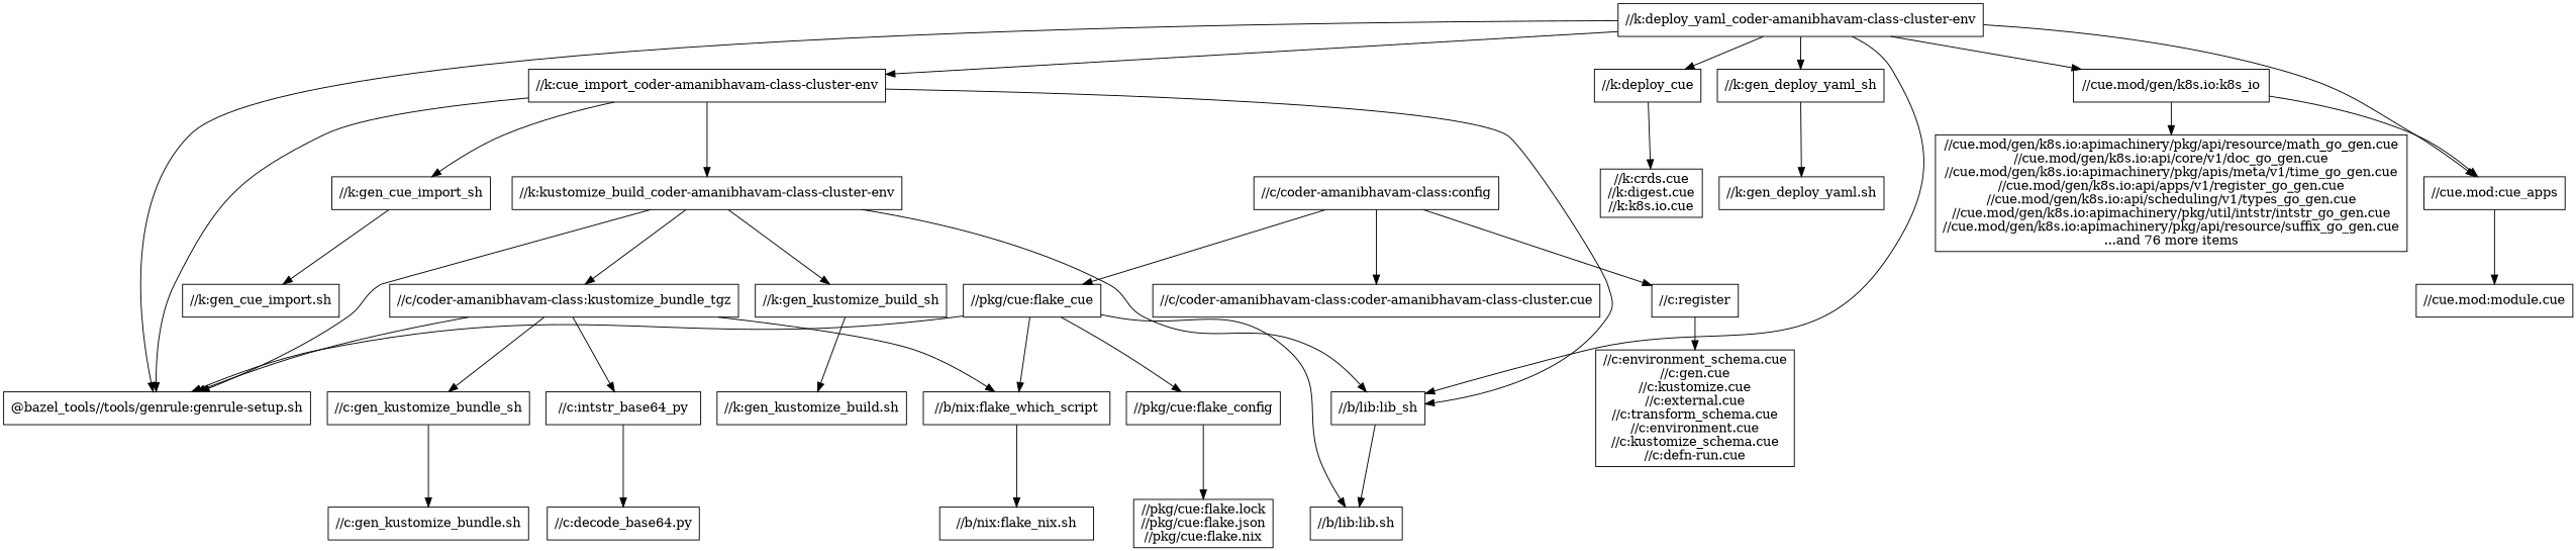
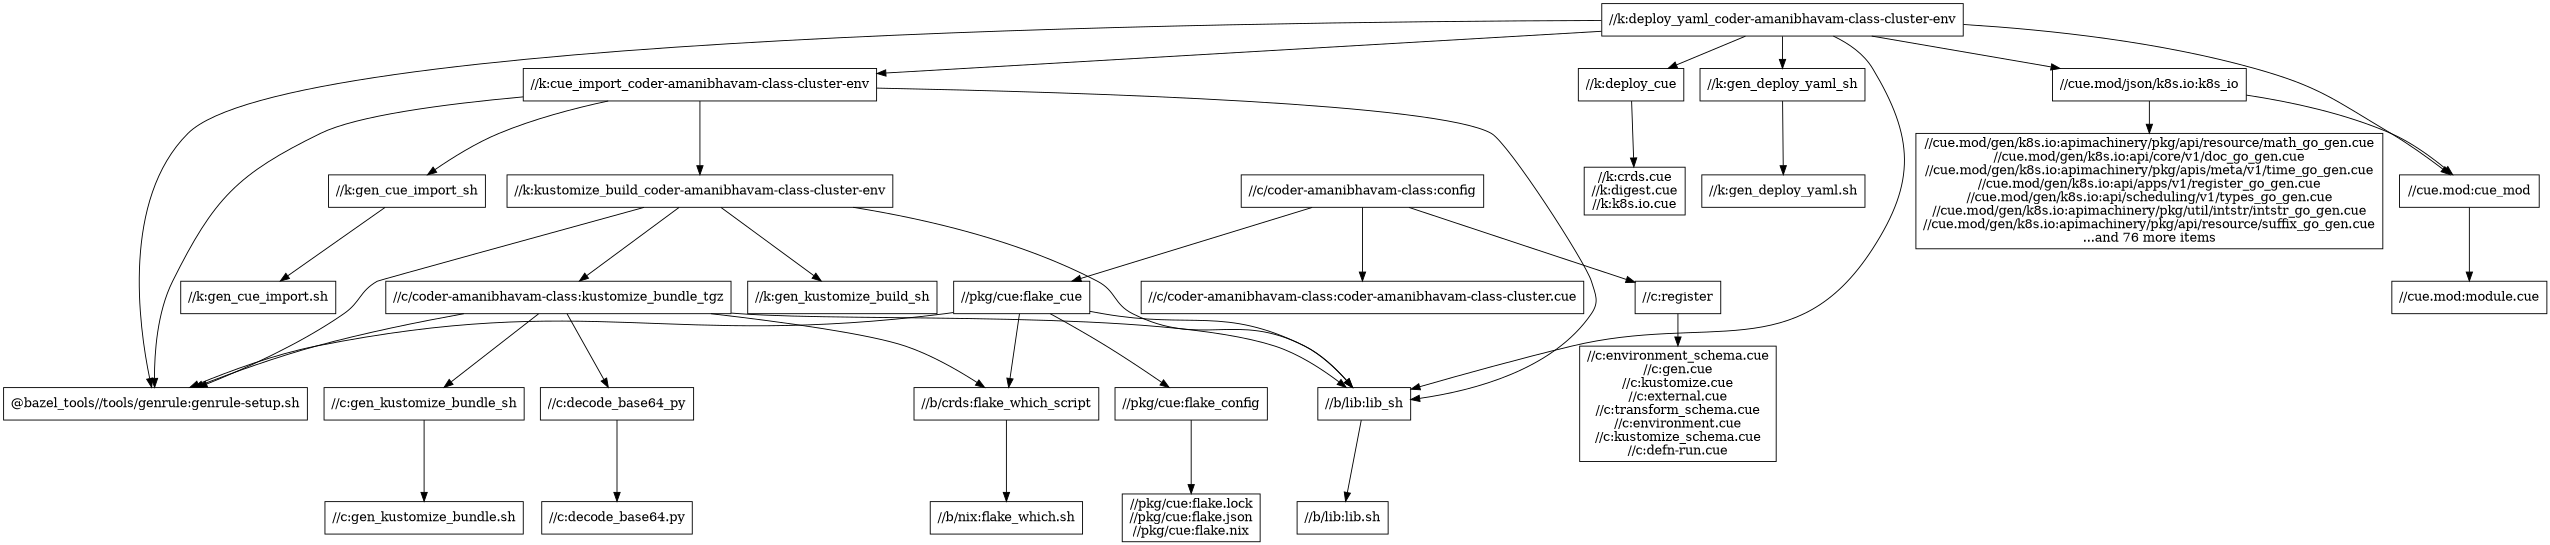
  digraph {
    node [shape=box]
    "//k:deploy_yaml_coder-amanibhavam-class-cluster-env"
    "//k:cue_import_coder-amanibhavam-class-cluster-env"
    "//k:deploy_cue"
    "//k:gen_deploy_yaml_sh"
-   "//cue.mod:cue_mod" [label="//cue.mod:cue_apps"]
-   "//cue.mod/gen/k8s.io:k8s_io"
+   "//cue.mod:cue_mod"
+   "//cue.mod/gen/k8s.io:k8s_io" [label="//cue.mod/json/k8s.io:k8s_io"]
    "//b/lib:lib_sh"
    "@bazel_tools//tools/genrule:genrule-setup.sh"
    "//k:kustomize_build_coder-amanibhavam-class-cluster-env"
    "//k:gen_cue_import_sh"
    "//k:crds.cue\n//k:digest.cue\n//k:k8s.io.cue"
    "//k:gen_deploy_yaml.sh"
    "//cue.mod:module.cue"
    "//cue.mod/gen/k8s.io:apimachinery/pkg/api/resource/math_go_gen.cue\n//cue.mod/gen/k8s.io:api/core/v1/doc_go_gen.cue\n//cue.mod/gen/k8s.io:apimachinery/pkg/apis/meta/v1/time_go_gen.cue\n//cue.mod/gen/k8s.io:api/apps/v1/register_go_gen.cue\n//cue.mod/gen/k8s.io:api/scheduling/v1/types_go_gen.cue\n//cue.mod/gen/k8s.io:apimachinery/pkg/util/intstr/intstr_go_gen.cue\n//cue.mod/gen/k8s.io:apimachinery/pkg/api/resource/suffix_go_gen.cue\n...and 76 more items"
    "//b/lib:lib.sh"
    "//k:gen_kustomize_build_sh"
    "//c/coder-amanibhavam-class:kustomize_bundle_tgz"
    "//k:gen_cue_import.sh"
-   "//k:gen_kustomize_build.sh"
    "//c:gen_kustomize_bundle_sh"
-   "//c:decode_base64_py" [label="//c:intstr_base64_py"]
-   "//b/nix:flake_which_script"
+   "//c:decode_base64_py"
+   "//b/nix:flake_which_script" [label="//b/crds:flake_which_script"]
    "//c/coder-amanibhavam-class:config"
    "//c/coder-amanibhavam-class:coder-amanibhavam-class-cluster.cue"
    n25 [label="//c:register"]
    "//pkg/cue:flake_cue"
    "//c:gen_kustomize_bundle.sh"
    "//c:decode_base64.py"
    "//c:environment_schema.cue\n//c:gen.cue\n//c:kustomize.cue\n//c:external.cue\n//c:transform_schema.cue\n//c:environment.cue\n//c:kustomize_schema.cue\n//c:defn-run.cue"
    "//pkg/cue:flake_config"
    "//pkg/cue:flake.lock\n//pkg/cue:flake.json\n//pkg/cue:flake.nix"
-   "//b/nix:flake_which.sh" [label="//b/nix:flake_nix.sh"]
+   "//b/nix:flake_which.sh"
    "//k:deploy_yaml_coder-amanibhavam-class-cluster-env" -> "//k:cue_import_coder-amanibhavam-class-cluster-env"
    "//k:deploy_yaml_coder-amanibhavam-class-cluster-env" -> "//k:deploy_cue"
    "//k:deploy_yaml_coder-amanibhavam-class-cluster-env" -> "//k:gen_deploy_yaml_sh"
    "//k:deploy_yaml_coder-amanibhavam-class-cluster-env" -> "//cue.mod:cue_mod"
    "//k:deploy_yaml_coder-amanibhavam-class-cluster-env" -> "//cue.mod/gen/k8s.io:k8s_io"
    "//k:deploy_yaml_coder-amanibhavam-class-cluster-env" -> "//b/lib:lib_sh"
    "//k:deploy_yaml_coder-amanibhavam-class-cluster-env" -> "@bazel_tools//tools/genrule:genrule-setup.sh"
    "//k:cue_import_coder-amanibhavam-class-cluster-env" -> "//b/lib:lib_sh"
    "//k:cue_import_coder-amanibhavam-class-cluster-env" -> "@bazel_tools//tools/genrule:genrule-setup.sh"
    "//k:cue_import_coder-amanibhavam-class-cluster-env" -> "//k:kustomize_build_coder-amanibhavam-class-cluster-env"
    "//k:cue_import_coder-amanibhavam-class-cluster-env" -> "//k:gen_cue_import_sh"
    "//k:deploy_cue" -> "//k:crds.cue\n//k:digest.cue\n//k:k8s.io.cue"
    "//k:gen_deploy_yaml_sh" -> "//k:gen_deploy_yaml.sh"
    "//cue.mod:cue_mod" -> "//cue.mod:module.cue"
    "//cue.mod/gen/k8s.io:k8s_io" -> "//cue.mod:cue_mod"
    "//cue.mod/gen/k8s.io:k8s_io" -> "//cue.mod/gen/k8s.io:apimachinery/pkg/api/resource/math_go_gen.cue\n//cue.mod/gen/k8s.io:api/core/v1/doc_go_gen.cue\n//cue.mod/gen/k8s.io:apimachinery/pkg/apis/meta/v1/time_go_gen.cue\n//cue.mod/gen/k8s.io:api/apps/v1/register_go_gen.cue\n//cue.mod/gen/k8s.io:api/scheduling/v1/types_go_gen.cue\n//cue.mod/gen/k8s.io:apimachinery/pkg/util/intstr/intstr_go_gen.cue\n//cue.mod/gen/k8s.io:apimachinery/pkg/api/resource/suffix_go_gen.cue\n...and 76 more items"
    "//b/lib:lib_sh" -> "//b/lib:lib.sh"
    "//k:kustomize_build_coder-amanibhavam-class-cluster-env" -> "//b/lib:lib_sh"
    "//k:kustomize_build_coder-amanibhavam-class-cluster-env" -> "@bazel_tools//tools/genrule:genrule-setup.sh"
    "//k:kustomize_build_coder-amanibhavam-class-cluster-env" -> "//k:gen_kustomize_build_sh"
    "//k:kustomize_build_coder-amanibhavam-class-cluster-env" -> "//c/coder-amanibhavam-class:kustomize_bundle_tgz"
    "//k:gen_cue_import_sh" -> "//k:gen_cue_import.sh"
-   "//k:gen_kustomize_build_sh" -> "//k:gen_kustomize_build.sh"
+   "//c/coder-amanibhavam-class:kustomize_bundle_tgz" -> "//b/lib:lib_sh"
    "//c/coder-amanibhavam-class:kustomize_bundle_tgz" -> "@bazel_tools//tools/genrule:genrule-setup.sh"
    "//c/coder-amanibhavam-class:kustomize_bundle_tgz" -> "//c:gen_kustomize_bundle_sh"
    "//c/coder-amanibhavam-class:kustomize_bundle_tgz" -> "//c:decode_base64_py"
    "//c/coder-amanibhavam-class:kustomize_bundle_tgz" -> "//b/nix:flake_which_script"
    "//c:gen_kustomize_bundle_sh" -> "//c:gen_kustomize_bundle.sh"
    "//c:decode_base64_py" -> "//c:decode_base64.py"
    "//b/nix:flake_which_script" -> "//b/nix:flake_which.sh"
    "//c/coder-amanibhavam-class:config" -> "//c/coder-amanibhavam-class:coder-amanibhavam-class-cluster.cue"
    "//c/coder-amanibhavam-class:config" -> n25
    "//c/coder-amanibhavam-class:config" -> "//pkg/cue:flake_cue"
    n25 -> "//c:environment_schema.cue\n//c:gen.cue\n//c:kustomize.cue\n//c:external.cue\n//c:transform_schema.cue\n//c:environment.cue\n//c:kustomize_schema.cue\n//c:defn-run.cue"
-   "//pkg/cue:flake_cue" -> "//b/lib:lib.sh"
+   "//pkg/cue:flake_cue" -> "//b/lib:lib_sh"
    "//pkg/cue:flake_cue" -> "@bazel_tools//tools/genrule:genrule-setup.sh"
    "//pkg/cue:flake_cue" -> "//b/nix:flake_which_script"
    "//pkg/cue:flake_cue" -> "//pkg/cue:flake_config"
    "//pkg/cue:flake_config" -> "//pkg/cue:flake.lock\n//pkg/cue:flake.json\n//pkg/cue:flake.nix"
  }
